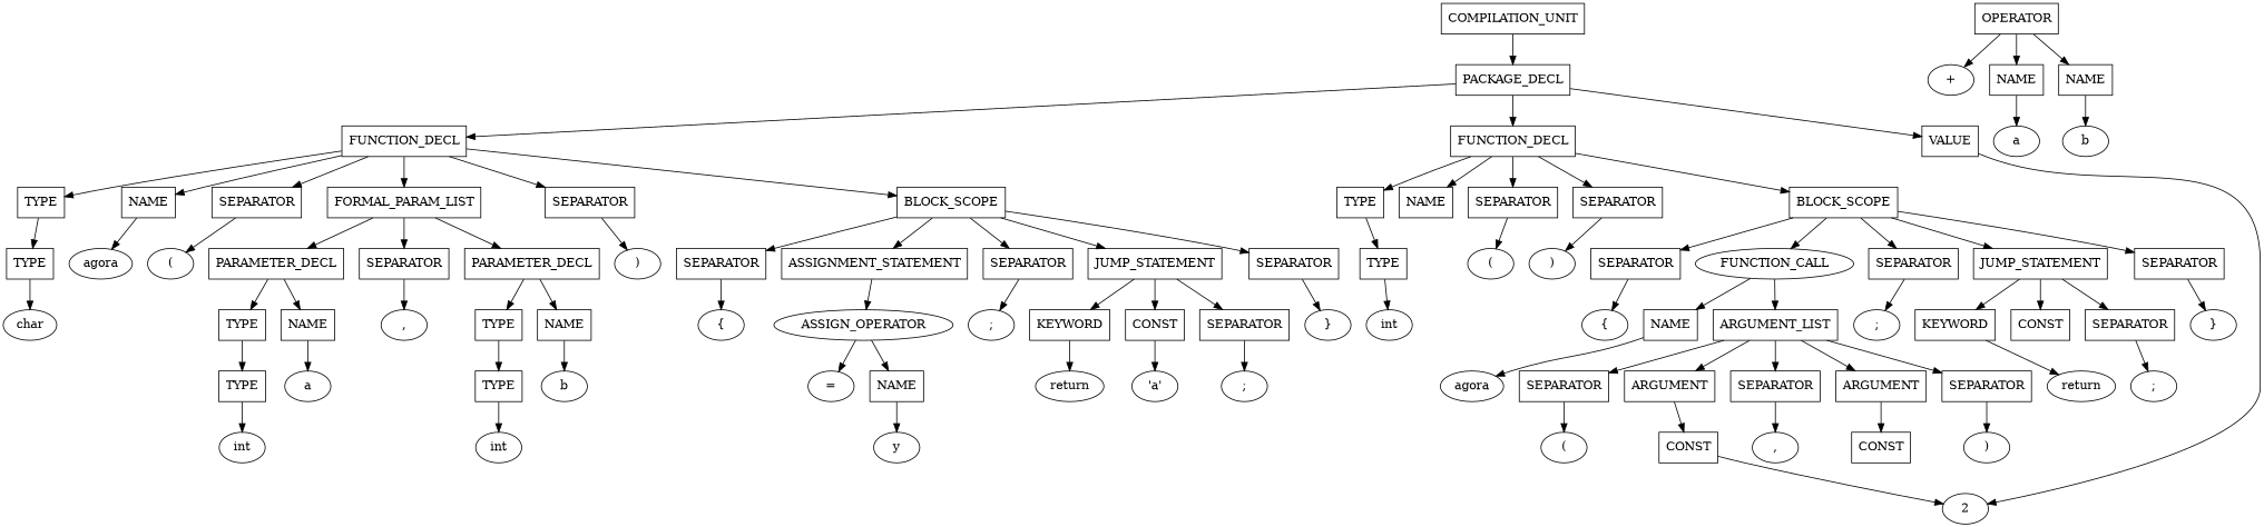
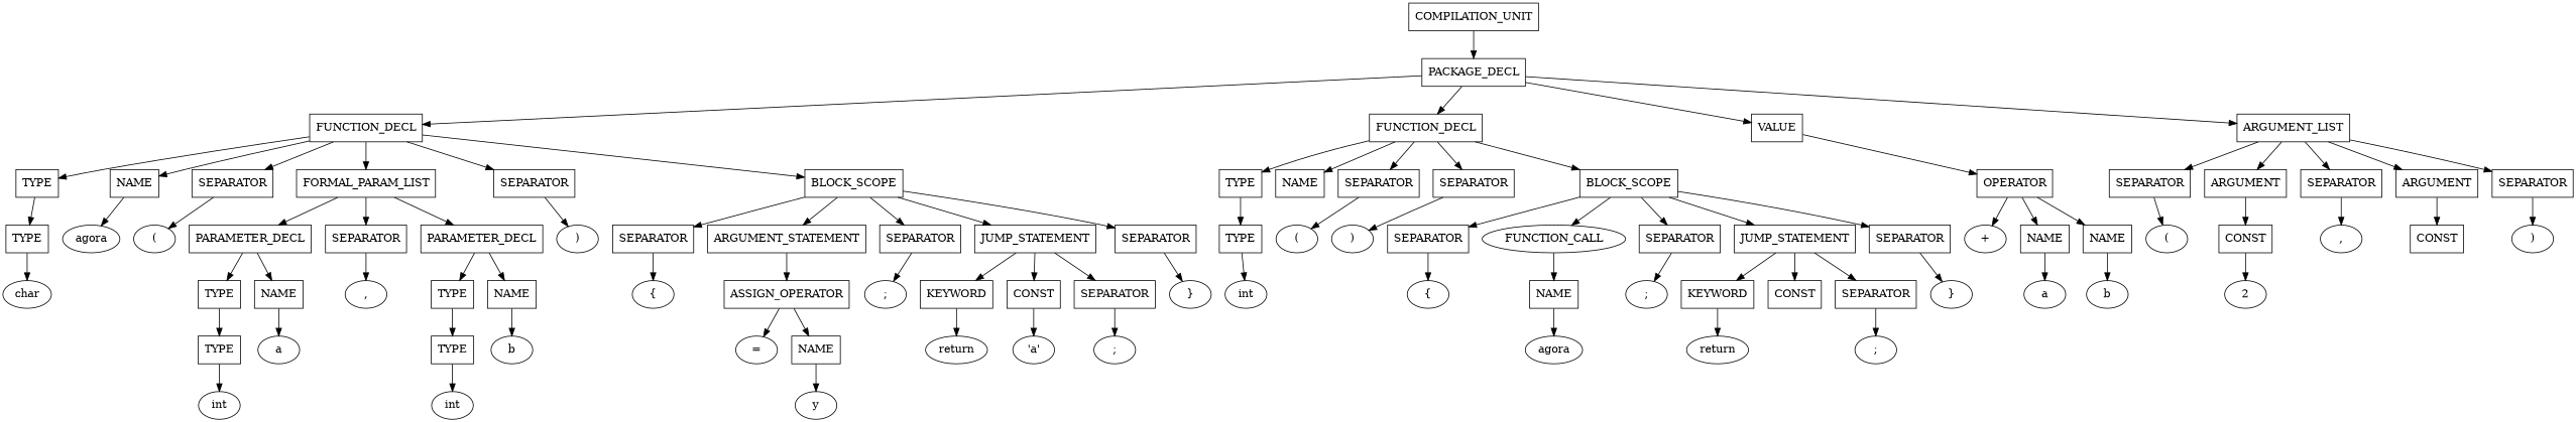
  digraph {
    splines=TRUE
    node [shape=rectangle]
    n1 [label=COMPILATION_UNIT]
    n2 [label=PACKAGE_DECL]
    n3 [label=FUNCTION_DECL]
    n4 [label=FUNCTION_DECL]
    n5 [label=VALUE]
    n6 [label=TYPE]
    n7 [label=NAME]
    n8 [label=SEPARATOR]
    n9 [label=FORMAL_PARAM_LIST]
    n10 [label=SEPARATOR]
    n11 [label=BLOCK_SCOPE]
    n12 [label=TYPE]
    n13 [label=NAME]
    n14 [label=SEPARATOR]
    n15 [label=SEPARATOR]
    n16 [label=BLOCK_SCOPE]
    n17 [label=TYPE]
    n18 [label=agora shape=ellipse]
    n19 [label="(" shape=ellipse]
    n20 [label=PARAMETER_DECL]
    n21 [label=SEPARATOR]
    n22 [label=PARAMETER_DECL]
    n23 [label=")" shape=ellipse]
    n24 [label=SEPARATOR]
-   n25 [label=ASSIGNMENT_STATEMENT]
+   n25 [label=ARGUMENT_STATEMENT]
    n26 [label=SEPARATOR]
    n27 [label=JUMP_STATEMENT]
    n28 [label=SEPARATOR]
    n29 [label=char shape=ellipse]
    n30 [label=TYPE]
    n31 [label=NAME]
    n32 [label="," shape=ellipse]
    n33 [label=TYPE]
    n34 [label=NAME]
    n35 [label=TYPE]
    n36 [label=a shape=ellipse]
    n37 [label=int shape=ellipse]
    n38 [label=TYPE]
    n39 [label=b shape=ellipse]
    n40 [label=int shape=ellipse]
    n41 [label="{" shape=ellipse]
-   n42 [label=ASSIGN_OPERATOR shape=ellipse]
+   n42 [label=ASSIGN_OPERATOR]
    n43 [label=";" shape=ellipse]
    n44 [label=KEYWORD]
    n45 [label=CONST]
    n46 [label=SEPARATOR]
    n47 [label="}" shape=ellipse]
    n48 [label="=" shape=ellipse]
    n49 [label=NAME]
    n50 [label=y shape=ellipse]
    n51 [label=OPERATOR]
    n52 [label="+" shape=ellipse]
    n53 [label=NAME]
    n54 [label=NAME]
    n55 [label=a shape=ellipse]
    n56 [label=b shape=ellipse]
    n57 [label=return shape=ellipse]
    n58 [label="'a'" shape=ellipse]
    n59 [label=";" shape=ellipse]
    n60 [label=TYPE]
    n61 [label="(" shape=ellipse]
    n62 [label=")" shape=ellipse]
    n63 [label=SEPARATOR]
    n64 [label=FUNCTION_CALL shape=ellipse]
    n65 [label=SEPARATOR]
    n66 [label=JUMP_STATEMENT]
    n67 [label=SEPARATOR]
    n68 [label=int shape=ellipse]
    n69 [label="{" shape=ellipse]
    n70 [label=NAME]
    n71 [label=ARGUMENT_LIST]
    n72 [label=";" shape=ellipse]
    n73 [label=KEYWORD]
    n74 [label=CONST]
    n75 [label=SEPARATOR]
    n76 [label="}" shape=ellipse]
    n77 [label=agora shape=ellipse]
    n78 [label=SEPARATOR]
    n79 [label=ARGUMENT]
    n80 [label=SEPARATOR]
    n81 [label=ARGUMENT]
    n82 [label=SEPARATOR]
    n83 [label="(" shape=ellipse]
    n84 [label=CONST]
    n85 [label="," shape=ellipse]
    n86 [label=CONST]
    n87 [label=")" shape=ellipse]
    n88 [label=2 shape=ellipse]
    n89 [label=return shape=ellipse]
    n90 [label=";" shape=ellipse]
    n1 -> n2
    n2 -> n3
    n2 -> n4
    n2 -> n5
    n3 -> n6
    n3 -> n7
    n3 -> n8
    n3 -> n9
    n3 -> n10
    n3 -> n11
    n4 -> n12
    n4 -> n13
    n4 -> n14
    n4 -> n15
    n4 -> n16
-   n5 -> n88
+   n5 -> n51
    n6 -> n17
    n7 -> n18
    n8 -> n19
    n9 -> n20
    n9 -> n21
    n9 -> n22
    n10 -> n23
    n11 -> n24
    n11 -> n25
    n11 -> n26
    n11 -> n27
    n11 -> n28
    n12 -> n60
    n14 -> n61
    n15 -> n62
    n16 -> n63
    n16 -> n64
    n16 -> n65
    n16 -> n66
    n16 -> n67
    n17 -> n29
    n20 -> n30
    n20 -> n31
    n21 -> n32
    n22 -> n33
    n22 -> n34
    n24 -> n41
    n25 -> n42
    n26 -> n43
    n27 -> n44
    n27 -> n45
    n27 -> n46
    n28 -> n47
    n30 -> n35
    n31 -> n36
    n33 -> n38
    n34 -> n39
    n35 -> n37
    n38 -> n40
    n42 -> n48
    n42 -> n49
    n44 -> n57
    n45 -> n58
    n46 -> n59
    n49 -> n50
    n51 -> n52
    n51 -> n53
    n51 -> n54
    n53 -> n55
    n54 -> n56
    n60 -> n68
    n63 -> n69
    n64 -> n70
-   n64 -> n71
+   n2 -> n71
    n65 -> n72
    n66 -> n73
    n66 -> n74
    n66 -> n75
    n67 -> n76
    n70 -> n77
    n71 -> n78
    n71 -> n79
    n71 -> n80
    n71 -> n81
    n71 -> n82
    n73 -> n89
    n75 -> n90
    n78 -> n83
    n79 -> n84
    n80 -> n85
    n81 -> n86
    n82 -> n87
    n84 -> n88
  }
